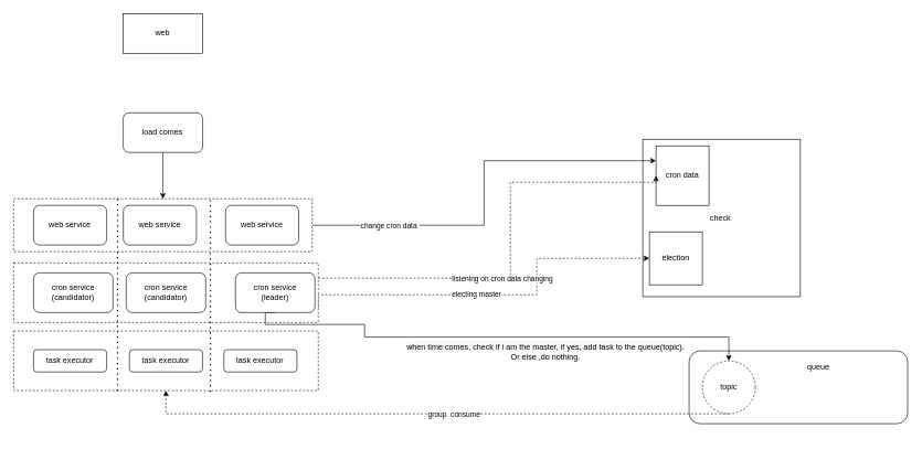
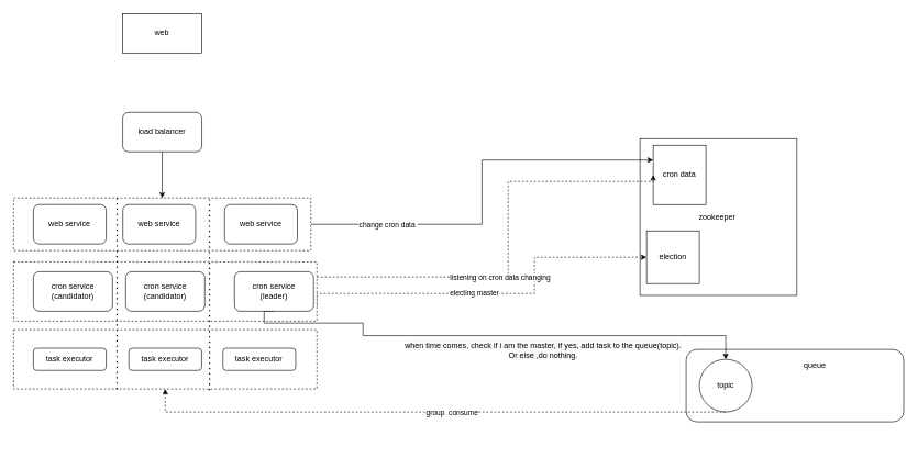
  <mxCell id="0" />
  <mxCell id="1" parent="0" />
  <mxCell id="2" value="" style="group" parent="1" vertex="1" connectable="0"><mxGeometry x="970" y="210" width="238" height="238" as="geometry" /></mxCell>
- <mxCell id="3" value="check&amp;nbsp;" style="whiteSpace=wrap;html=1;aspect=fixed;" parent="2" vertex="1"><mxGeometry width="238" height="238" as="geometry" /></mxCell>
+ <mxCell id="3" value="zookeeper&amp;nbsp;" style="whiteSpace=wrap;html=1;aspect=fixed;" parent="2" vertex="1"><mxGeometry width="238" height="238" as="geometry" /></mxCell>
  <mxCell id="4" value="cron data" style="rounded=0;whiteSpace=wrap;html=1;" parent="2" vertex="1"><mxGeometry x="20" y="10" width="80" height="90" as="geometry" /></mxCell>
  <mxCell id="5" value="election" style="whiteSpace=wrap;html=1;aspect=fixed;" parent="2" vertex="1"><mxGeometry x="10" y="140" width="80" height="80" as="geometry" /></mxCell>
  <mxCell id="6" style="edgeStyle=orthogonalEdgeStyle;rounded=0;orthogonalLoop=1;jettySize=auto;html=1;exitX=1;exitY=0.75;exitDx=0;exitDy=0;entryX=0;entryY=0.5;entryDx=0;entryDy=0;dashed=1;" parent="1" source="8" target="5" edge="1"><mxGeometry relative="1" as="geometry"><Array as="points"><mxPoint x="480" y="445" /><mxPoint x="810" y="445" /><mxPoint x="810" y="390" /></Array></mxGeometry></mxCell>
  <mxCell id="7" value="electing master" style="edgeLabel;html=1;align=center;verticalAlign=middle;resizable=0;points=[];" parent="6" vertex="1" connectable="0"><mxGeometry x="-0.101" y="2" relative="1" as="geometry"><mxPoint y="1" as="offset" /></mxGeometry></mxCell>
  <mxCell id="8" value="" style="rounded=0;whiteSpace=wrap;html=1;dashed=1;container=0;" parent="1" vertex="1"><mxGeometry x="20" y="397" width="460" height="90" as="geometry" /></mxCell>
  <mxCell id="9" style="edgeStyle=orthogonalEdgeStyle;rounded=0;orthogonalLoop=1;jettySize=auto;html=1;exitX=1;exitY=0.5;exitDx=0;exitDy=0;entryX=0;entryY=0.25;entryDx=0;entryDy=0;" parent="1" source="33" target="4" edge="1"><mxGeometry relative="1" as="geometry" /></mxCell>
  <mxCell id="10" value="change cron data&amp;nbsp;" style="edgeLabel;html=1;align=center;verticalAlign=middle;resizable=0;points=[];" parent="9" vertex="1" connectable="0"><mxGeometry x="-0.62" relative="1" as="geometry"><mxPoint as="offset" /></mxGeometry></mxCell>
  <mxCell id="11" value="" style="group" parent="1" vertex="1" connectable="0"><mxGeometry x="1040" y="530" width="330" height="110" as="geometry" /></mxCell>
  <mxCell id="12" value="" style="rounded=1;whiteSpace=wrap;html=1;" parent="11" vertex="1"><mxGeometry width="330" height="110" as="geometry" /></mxCell>
- <mxCell id="13" value="topic" style="ellipse;whiteSpace=wrap;html=1;aspect=fixed;dashed=1;" parent="11" vertex="1"><mxGeometry x="20" y="15" width="80" height="80" as="geometry" /></mxCell>
+ <mxCell id="13" value="topic" style="ellipse;whiteSpace=wrap;html=1;aspect=fixed;" parent="11" vertex="1"><mxGeometry x="20" y="15" width="80" height="80" as="geometry" /></mxCell>
  <mxCell id="14" value="queue" style="text;html=1;align=center;verticalAlign=middle;resizable=0;points=[];autosize=1;strokeColor=none;fillColor=none;" parent="11" vertex="1"><mxGeometry x="170" y="15" width="50" height="20" as="geometry" /></mxCell>
  <mxCell id="15" style="edgeStyle=orthogonalEdgeStyle;rounded=0;orthogonalLoop=1;jettySize=auto;html=1;exitX=0.5;exitY=1;exitDx=0;exitDy=0;dashed=1;" parent="1" source="13" target="23" edge="1"><mxGeometry relative="1" as="geometry"><Array as="points"><mxPoint x="250" y="625" /></Array></mxGeometry></mxCell>
  <mxCell id="16" value="group&amp;nbsp; consume" style="edgeLabel;html=1;align=center;verticalAlign=middle;resizable=0;points=[];" parent="15" vertex="1" connectable="0"><mxGeometry x="-0.629" y="3" relative="1" as="geometry"><mxPoint x="-252" y="-3" as="offset" /></mxGeometry></mxCell>
  <mxCell id="17" value="cron service&lt;br&gt;(candidator)" style="rounded=1;whiteSpace=wrap;html=1;" parent="1" vertex="1"><mxGeometry x="50" y="412" width="120" height="60" as="geometry" /></mxCell>
  <mxCell id="18" style="edgeStyle=orthogonalEdgeStyle;rounded=0;orthogonalLoop=1;jettySize=auto;html=1;exitX=0.5;exitY=1;exitDx=0;exitDy=0;entryX=0.5;entryY=0;entryDx=0;entryDy=0;" parent="1" source="21" target="13" edge="1"><mxGeometry relative="1" as="geometry"><Array as="points"><mxPoint x="400" y="490" /><mxPoint x="550" y="490" /><mxPoint x="550" y="509" /><mxPoint x="1100" y="509" /></Array></mxGeometry></mxCell>
  <mxCell id="19" value="&lt;span style=&quot;font-size: 12px ; background-color: rgb(248 , 249 , 250)&quot;&gt;when time comes, check if i am the master, if yes, add task to the queue(topic).&lt;/span&gt;&lt;br style=&quot;font-size: 12px ; background-color: rgb(248 , 249 , 250)&quot;&gt;&lt;span style=&quot;font-size: 12px ; background-color: rgb(248 , 249 , 250)&quot;&gt;Or else ,do nothing.&lt;/span&gt;" style="edgeLabel;html=1;align=center;verticalAlign=middle;resizable=0;points=[];" parent="18" vertex="1" connectable="0"><mxGeometry x="-0.022" y="3" relative="1" as="geometry"><mxPoint x="89" y="24" as="offset" /></mxGeometry></mxCell>
  <mxCell id="20" value="cron service&lt;br&gt;(candidator)" style="rounded=1;whiteSpace=wrap;html=1;" parent="1" vertex="1"><mxGeometry x="190" y="412" width="120" height="60" as="geometry" /></mxCell>
  <mxCell id="21" value="cron service&lt;br&gt;(leader)" style="rounded=1;whiteSpace=wrap;html=1;" parent="1" vertex="1"><mxGeometry x="355" y="412" width="120" height="60" as="geometry" /></mxCell>
  <mxCell id="22" value="" style="group" parent="1" vertex="1" connectable="0"><mxGeometry x="20" y="500" width="460" height="190" as="geometry" /></mxCell>
  <mxCell id="23" value="" style="rounded=0;whiteSpace=wrap;html=1;dashed=1;container=0;" parent="22" vertex="1"><mxGeometry width="460" height="90" as="geometry" /></mxCell>
  <mxCell id="24" value="task executor" style="rounded=1;whiteSpace=wrap;html=1;" parent="22" vertex="1"><mxGeometry x="30" y="28.125" width="110.4" height="33.75" as="geometry" /></mxCell>
  <mxCell id="25" value="task executor" style="rounded=1;whiteSpace=wrap;html=1;" parent="22" vertex="1"><mxGeometry x="174.8" y="28.125" width="110.4" height="33.75" as="geometry" /></mxCell>
  <mxCell id="26" value="task executor" style="rounded=1;whiteSpace=wrap;html=1;" parent="22" vertex="1"><mxGeometry x="317.4" y="28.125" width="110.4" height="33.75" as="geometry" /></mxCell>
  <mxCell id="27" value="" style="edgeStyle=orthogonalEdgeStyle;rounded=0;orthogonalLoop=1;jettySize=auto;html=1;entryX=0.5;entryY=0;entryDx=0;entryDy=0;" parent="1" source="28" target="33" edge="1"><mxGeometry relative="1" as="geometry"><mxPoint x="780" y="190" as="targetPoint" /></mxGeometry></mxCell>
- <mxCell id="28" value="load comes" style="rounded=1;whiteSpace=wrap;html=1;" parent="1" vertex="1"><mxGeometry x="185.4" y="170" width="120" height="60" as="geometry" /></mxCell>
+ <mxCell id="28" value="load balancer" style="rounded=1;whiteSpace=wrap;html=1;" parent="1" vertex="1"><mxGeometry x="185.4" y="170" width="120" height="60" as="geometry" /></mxCell>
  <mxCell id="29" value="web" style="rounded=0;whiteSpace=wrap;html=1;" parent="1" vertex="1"><mxGeometry x="185.4" y="20" width="120" height="60" as="geometry" /></mxCell>
  <mxCell id="30" style="edgeStyle=orthogonalEdgeStyle;rounded=0;orthogonalLoop=1;jettySize=auto;html=1;entryX=0;entryY=0.5;entryDx=0;entryDy=0;dashed=1;" parent="1" source="8" target="4" edge="1"><mxGeometry relative="1" as="geometry"><Array as="points"><mxPoint x="770" y="420" /><mxPoint x="770" y="275" /></Array></mxGeometry></mxCell>
  <mxCell id="31" value="listening on cron data changing" style="edgeLabel;html=1;align=center;verticalAlign=middle;resizable=0;points=[];" parent="30" vertex="1" connectable="0"><mxGeometry x="-0.167" relative="1" as="geometry"><mxPoint as="offset" /></mxGeometry></mxCell>
  <mxCell id="32" value="" style="group;dashed=1;opacity=0;" parent="1" vertex="1" connectable="0"><mxGeometry x="20" y="300" width="460" height="80" as="geometry" /></mxCell>
  <mxCell id="33" value="" style="rounded=0;whiteSpace=wrap;html=1;dashed=1;container=0;" parent="32" vertex="1"><mxGeometry width="450.8" height="80" as="geometry" /></mxCell>
  <mxCell id="34" value="web service" style="rounded=1;whiteSpace=wrap;html=1;" parent="32" vertex="1"><mxGeometry x="30" y="10" width="110.4" height="60" as="geometry" /></mxCell>
  <mxCell id="35" value="web service" style="rounded=1;whiteSpace=wrap;html=1;" parent="32" vertex="1"><mxGeometry x="165.6" y="10" width="110.4" height="60" as="geometry" /></mxCell>
  <mxCell id="36" value="web service" style="rounded=1;whiteSpace=wrap;html=1;" parent="32" vertex="1"><mxGeometry x="320.0" y="10" width="110.4" height="60" as="geometry" /></mxCell>
  <mxCell id="37" value="" style="endArrow=none;dashed=1;html=1;dashPattern=1 3;strokeWidth=2;rounded=0;exitX=0.341;exitY=1;exitDx=0;exitDy=0;exitPerimeter=0;" parent="1" source="23" edge="1"><mxGeometry width="50" height="50" relative="1" as="geometry"><mxPoint x="170" y="680" as="sourcePoint" /><mxPoint x="177" y="300" as="targetPoint" /></mxGeometry></mxCell>
  <mxCell id="38" value="" style="endArrow=none;dashed=1;html=1;dashPattern=1 3;strokeWidth=2;rounded=0;exitX=0.646;exitY=1.022;exitDx=0;exitDy=0;exitPerimeter=0;" parent="1" source="23" edge="1"><mxGeometry width="50" height="50" relative="1" as="geometry"><mxPoint x="460" y="460" as="sourcePoint" /><mxPoint x="317" y="300" as="targetPoint" /></mxGeometry></mxCell>
